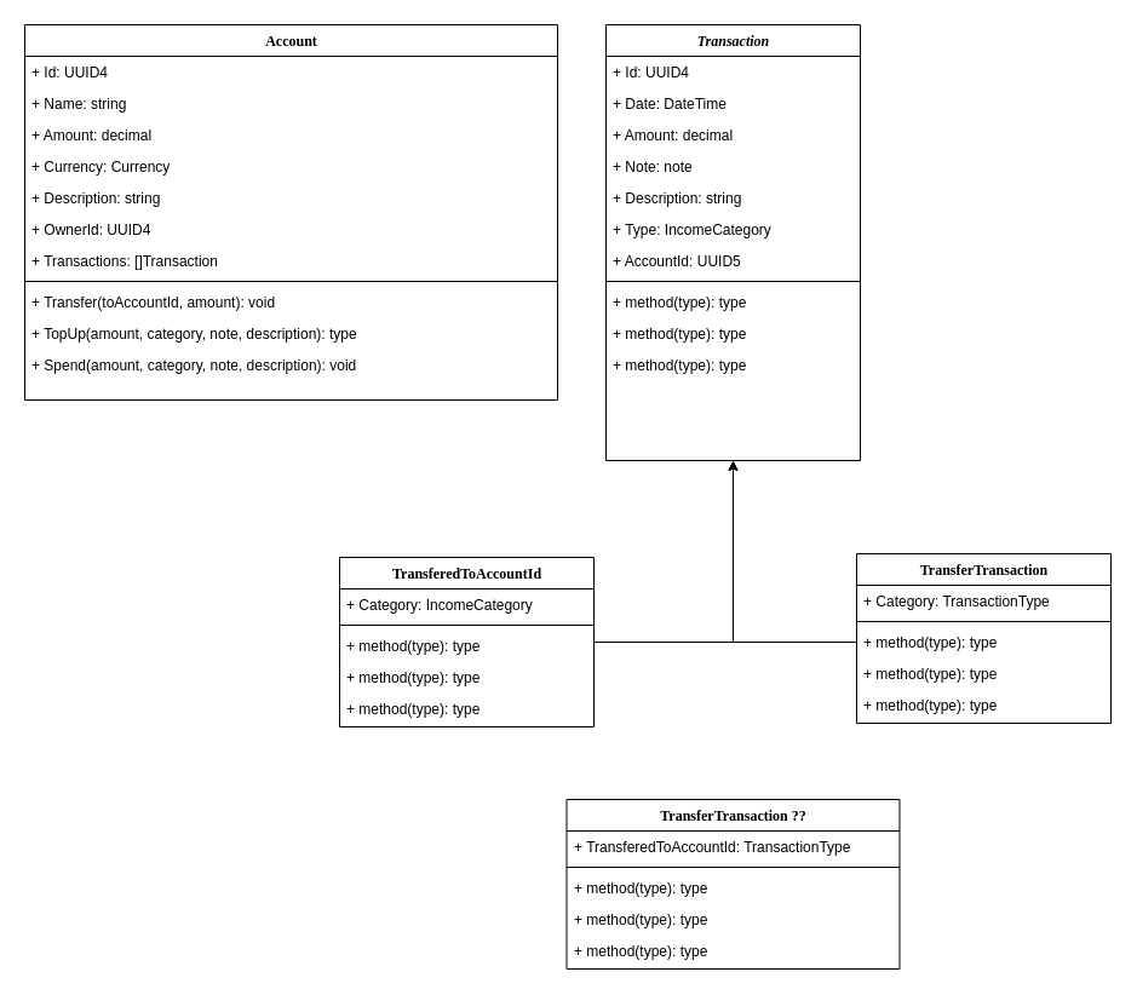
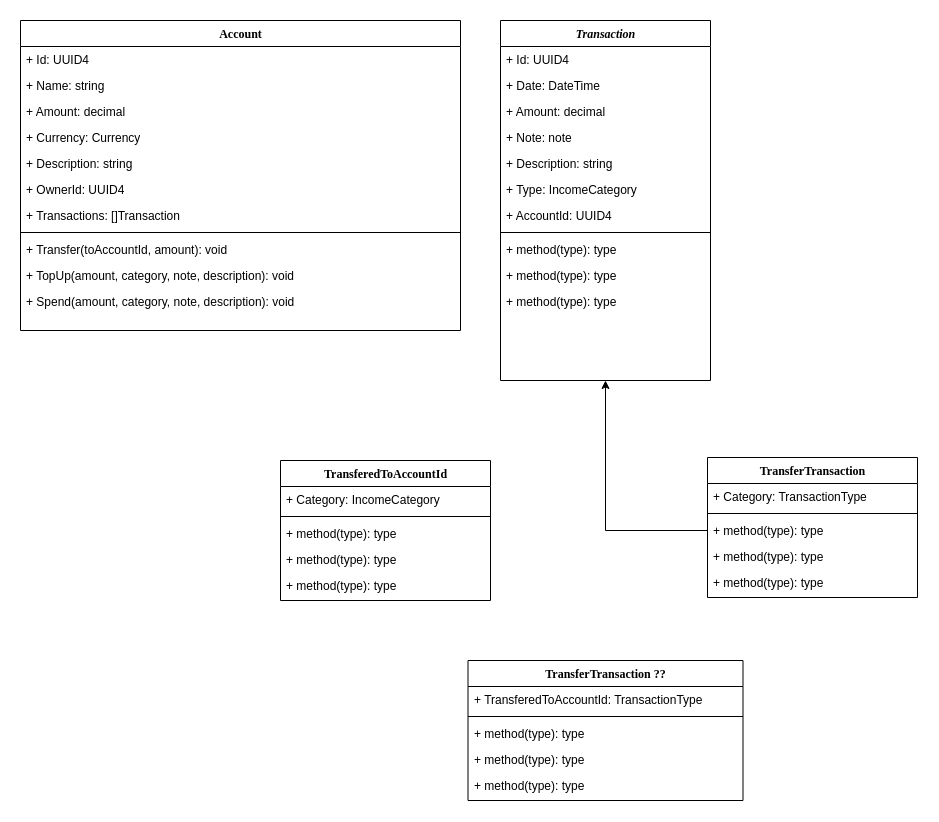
  <mxCell id="0" />
  <mxCell id="1" parent="0" />
  <mxCell id="2" value="Account" style="swimlane;html=1;fontStyle=1;align=center;verticalAlign=top;childLayout=stackLayout;horizontal=1;startSize=26;horizontalStack=0;resizeParent=1;resizeLast=0;collapsible=1;marginBottom=0;swimlaneFillColor=#ffffff;rounded=0;shadow=0;comic=0;labelBackgroundColor=none;strokeWidth=1;fillColor=none;fontFamily=Verdana;fontSize=12" vertex="1" parent="1"><mxGeometry x="20" y="20" width="440" height="310" as="geometry" /></mxCell>
  <mxCell id="3" value="+ Id: UUID4&lt;br&gt;" style="text;html=1;strokeColor=none;fillColor=none;align=left;verticalAlign=top;spacingLeft=4;spacingRight=4;whiteSpace=wrap;overflow=hidden;rotatable=0;points=[[0,0.5],[1,0.5]];portConstraint=eastwest;" vertex="1" parent="2"><mxGeometry y="26" width="440" height="26" as="geometry" /></mxCell>
  <mxCell id="4" value="+ Name: string" style="text;html=1;strokeColor=none;fillColor=none;align=left;verticalAlign=top;spacingLeft=4;spacingRight=4;whiteSpace=wrap;overflow=hidden;rotatable=0;points=[[0,0.5],[1,0.5]];portConstraint=eastwest;" vertex="1" parent="2"><mxGeometry y="52" width="440" height="26" as="geometry" /></mxCell>
  <mxCell id="5" value="+ Amount: decimal" style="text;html=1;strokeColor=none;fillColor=none;align=left;verticalAlign=top;spacingLeft=4;spacingRight=4;whiteSpace=wrap;overflow=hidden;rotatable=0;points=[[0,0.5],[1,0.5]];portConstraint=eastwest;" vertex="1" parent="2"><mxGeometry y="78" width="440" height="26" as="geometry" /></mxCell>
  <mxCell id="6" value="+ Currency: Currency" style="text;html=1;strokeColor=none;fillColor=none;align=left;verticalAlign=top;spacingLeft=4;spacingRight=4;whiteSpace=wrap;overflow=hidden;rotatable=0;points=[[0,0.5],[1,0.5]];portConstraint=eastwest;" vertex="1" parent="2"><mxGeometry y="104" width="440" height="26" as="geometry" /></mxCell>
  <mxCell id="7" value="+ Description: string" style="text;html=1;strokeColor=none;fillColor=none;align=left;verticalAlign=top;spacingLeft=4;spacingRight=4;whiteSpace=wrap;overflow=hidden;rotatable=0;points=[[0,0.5],[1,0.5]];portConstraint=eastwest;" vertex="1" parent="2"><mxGeometry y="130" width="440" height="26" as="geometry" /></mxCell>
  <mxCell id="8" value="+ OwnerId: UUID4" style="text;html=1;strokeColor=none;fillColor=none;align=left;verticalAlign=top;spacingLeft=4;spacingRight=4;whiteSpace=wrap;overflow=hidden;rotatable=0;points=[[0,0.5],[1,0.5]];portConstraint=eastwest;" vertex="1" parent="2"><mxGeometry y="156" width="440" height="26" as="geometry" /></mxCell>
  <mxCell id="9" value="+ Transactions: []Transaction" style="text;html=1;strokeColor=none;fillColor=none;align=left;verticalAlign=top;spacingLeft=4;spacingRight=4;whiteSpace=wrap;overflow=hidden;rotatable=0;points=[[0,0.5],[1,0.5]];portConstraint=eastwest;" vertex="1" parent="2"><mxGeometry y="182" width="440" height="26" as="geometry" /></mxCell>
  <mxCell id="10" value="" style="line;html=1;strokeWidth=1;fillColor=none;align=left;verticalAlign=middle;spacingTop=-1;spacingLeft=3;spacingRight=3;rotatable=0;labelPosition=right;points=[];portConstraint=eastwest;" vertex="1" parent="2"><mxGeometry y="208" width="440" height="8" as="geometry" /></mxCell>
  <mxCell id="11" value="+ Transfer(toAccountId, amount): void" style="text;html=1;strokeColor=none;fillColor=none;align=left;verticalAlign=top;spacingLeft=4;spacingRight=4;whiteSpace=wrap;overflow=hidden;rotatable=0;points=[[0,0.5],[1,0.5]];portConstraint=eastwest;" vertex="1" parent="2"><mxGeometry y="216" width="440" height="26" as="geometry" /></mxCell>
- <mxCell id="12" value="+ TopUp(amount, category, note, description): type" style="text;html=1;strokeColor=none;fillColor=none;align=left;verticalAlign=top;spacingLeft=4;spacingRight=4;whiteSpace=wrap;overflow=hidden;rotatable=0;points=[[0,0.5],[1,0.5]];portConstraint=eastwest;" vertex="1" parent="2"><mxGeometry y="242" width="440" height="26" as="geometry" /></mxCell>
+ <mxCell id="12" value="+ TopUp(amount, category, note, description): void" style="text;html=1;strokeColor=none;fillColor=none;align=left;verticalAlign=top;spacingLeft=4;spacingRight=4;whiteSpace=wrap;overflow=hidden;rotatable=0;points=[[0,0.5],[1,0.5]];portConstraint=eastwest;" vertex="1" parent="2"><mxGeometry y="242" width="440" height="26" as="geometry" /></mxCell>
  <mxCell id="13" value="+ Spend(amount, category, note, description): void" style="text;html=1;strokeColor=none;fillColor=none;align=left;verticalAlign=top;spacingLeft=4;spacingRight=4;whiteSpace=wrap;overflow=hidden;rotatable=0;points=[[0,0.5],[1,0.5]];portConstraint=eastwest;" vertex="1" parent="2"><mxGeometry y="268" width="440" height="26" as="geometry" /></mxCell>
  <mxCell id="14" value="&lt;i&gt;Transaction&lt;/i&gt;" style="swimlane;html=1;fontStyle=1;align=center;verticalAlign=top;childLayout=stackLayout;horizontal=1;startSize=26;horizontalStack=0;resizeParent=1;resizeLast=0;collapsible=1;marginBottom=0;swimlaneFillColor=#ffffff;rounded=0;shadow=0;comic=0;labelBackgroundColor=none;strokeWidth=1;fillColor=none;fontFamily=Verdana;fontSize=12" vertex="1" parent="1"><mxGeometry x="500" y="20" width="210" height="360" as="geometry" /></mxCell>
  <mxCell id="15" value="+ Id: UUID4" style="text;html=1;strokeColor=none;fillColor=none;align=left;verticalAlign=top;spacingLeft=4;spacingRight=4;whiteSpace=wrap;overflow=hidden;rotatable=0;points=[[0,0.5],[1,0.5]];portConstraint=eastwest;" vertex="1" parent="14"><mxGeometry y="26" width="210" height="26" as="geometry" /></mxCell>
  <mxCell id="16" value="+ Date: DateTime" style="text;html=1;strokeColor=none;fillColor=none;align=left;verticalAlign=top;spacingLeft=4;spacingRight=4;whiteSpace=wrap;overflow=hidden;rotatable=0;points=[[0,0.5],[1,0.5]];portConstraint=eastwest;" vertex="1" parent="14"><mxGeometry y="52" width="210" height="26" as="geometry" /></mxCell>
  <mxCell id="17" value="+ Amount: decimal" style="text;html=1;strokeColor=none;fillColor=none;align=left;verticalAlign=top;spacingLeft=4;spacingRight=4;whiteSpace=wrap;overflow=hidden;rotatable=0;points=[[0,0.5],[1,0.5]];portConstraint=eastwest;" vertex="1" parent="14"><mxGeometry y="78" width="210" height="26" as="geometry" /></mxCell>
  <mxCell id="18" value="+ Note: note" style="text;html=1;strokeColor=none;fillColor=none;align=left;verticalAlign=top;spacingLeft=4;spacingRight=4;whiteSpace=wrap;overflow=hidden;rotatable=0;points=[[0,0.5],[1,0.5]];portConstraint=eastwest;" vertex="1" parent="14"><mxGeometry y="104" width="210" height="26" as="geometry" /></mxCell>
  <mxCell id="19" value="+ Description: string" style="text;html=1;strokeColor=none;fillColor=none;align=left;verticalAlign=top;spacingLeft=4;spacingRight=4;whiteSpace=wrap;overflow=hidden;rotatable=0;points=[[0,0.5],[1,0.5]];portConstraint=eastwest;" vertex="1" parent="14"><mxGeometry y="130" width="210" height="26" as="geometry" /></mxCell>
  <mxCell id="20" value="+ Type: IncomeCategory" style="text;html=1;strokeColor=none;fillColor=none;align=left;verticalAlign=top;spacingLeft=4;spacingRight=4;whiteSpace=wrap;overflow=hidden;rotatable=0;points=[[0,0.5],[1,0.5]];portConstraint=eastwest;" vertex="1" parent="14"><mxGeometry y="156" width="210" height="26" as="geometry" /></mxCell>
- <mxCell id="21" value="+ AccountId: UUID5" style="text;html=1;strokeColor=none;fillColor=none;align=left;verticalAlign=top;spacingLeft=4;spacingRight=4;whiteSpace=wrap;overflow=hidden;rotatable=0;points=[[0,0.5],[1,0.5]];portConstraint=eastwest;" vertex="1" parent="14"><mxGeometry y="182" width="210" height="26" as="geometry" /></mxCell>
+ <mxCell id="21" value="+ AccountId: UUID4" style="text;html=1;strokeColor=none;fillColor=none;align=left;verticalAlign=top;spacingLeft=4;spacingRight=4;whiteSpace=wrap;overflow=hidden;rotatable=0;points=[[0,0.5],[1,0.5]];portConstraint=eastwest;" vertex="1" parent="14"><mxGeometry y="182" width="210" height="26" as="geometry" /></mxCell>
  <mxCell id="22" value="" style="line;html=1;strokeWidth=1;fillColor=none;align=left;verticalAlign=middle;spacingTop=-1;spacingLeft=3;spacingRight=3;rotatable=0;labelPosition=right;points=[];portConstraint=eastwest;" vertex="1" parent="14"><mxGeometry y="208" width="210" height="8" as="geometry" /></mxCell>
  <mxCell id="23" value="+ method(type): type" style="text;html=1;strokeColor=none;fillColor=none;align=left;verticalAlign=top;spacingLeft=4;spacingRight=4;whiteSpace=wrap;overflow=hidden;rotatable=0;points=[[0,0.5],[1,0.5]];portConstraint=eastwest;" vertex="1" parent="14"><mxGeometry y="216" width="210" height="26" as="geometry" /></mxCell>
  <mxCell id="24" value="+ method(type): type" style="text;html=1;strokeColor=none;fillColor=none;align=left;verticalAlign=top;spacingLeft=4;spacingRight=4;whiteSpace=wrap;overflow=hidden;rotatable=0;points=[[0,0.5],[1,0.5]];portConstraint=eastwest;" vertex="1" parent="14"><mxGeometry y="242" width="210" height="26" as="geometry" /></mxCell>
  <mxCell id="25" value="+ method(type): type" style="text;html=1;strokeColor=none;fillColor=none;align=left;verticalAlign=top;spacingLeft=4;spacingRight=4;whiteSpace=wrap;overflow=hidden;rotatable=0;points=[[0,0.5],[1,0.5]];portConstraint=eastwest;" vertex="1" parent="14"><mxGeometry y="268" width="210" height="26" as="geometry" /></mxCell>
- <mxCell id="26" style="edgeStyle=orthogonalEdgeStyle;rounded=0;orthogonalLoop=1;jettySize=auto;html=1;entryX=0.5;entryY=1;entryDx=0;entryDy=0;" edge="1" parent="1" source="27" target="14"><mxGeometry relative="1" as="geometry" /></mxCell>
  <mxCell id="27" value="TransferedToAccountId" style="swimlane;html=1;fontStyle=1;align=center;verticalAlign=top;childLayout=stackLayout;horizontal=1;startSize=26;horizontalStack=0;resizeParent=1;resizeLast=0;collapsible=1;marginBottom=0;swimlaneFillColor=#ffffff;rounded=0;shadow=0;comic=0;labelBackgroundColor=none;strokeWidth=1;fillColor=none;fontFamily=Verdana;fontSize=12" vertex="1" parent="1"><mxGeometry x="280" y="460" width="210" height="140" as="geometry" /></mxCell>
  <mxCell id="28" value="+ Category: IncomeCategory" style="text;html=1;strokeColor=none;fillColor=none;align=left;verticalAlign=top;spacingLeft=4;spacingRight=4;whiteSpace=wrap;overflow=hidden;rotatable=0;points=[[0,0.5],[1,0.5]];portConstraint=eastwest;" vertex="1" parent="27"><mxGeometry y="26" width="210" height="26" as="geometry" /></mxCell>
  <mxCell id="29" value="" style="line;html=1;strokeWidth=1;fillColor=none;align=left;verticalAlign=middle;spacingTop=-1;spacingLeft=3;spacingRight=3;rotatable=0;labelPosition=right;points=[];portConstraint=eastwest;" vertex="1" parent="27"><mxGeometry y="52" width="210" height="8" as="geometry" /></mxCell>
  <mxCell id="30" value="+ method(type): type" style="text;html=1;strokeColor=none;fillColor=none;align=left;verticalAlign=top;spacingLeft=4;spacingRight=4;whiteSpace=wrap;overflow=hidden;rotatable=0;points=[[0,0.5],[1,0.5]];portConstraint=eastwest;" vertex="1" parent="27"><mxGeometry y="60" width="210" height="26" as="geometry" /></mxCell>
  <mxCell id="31" value="+ method(type): type" style="text;html=1;strokeColor=none;fillColor=none;align=left;verticalAlign=top;spacingLeft=4;spacingRight=4;whiteSpace=wrap;overflow=hidden;rotatable=0;points=[[0,0.5],[1,0.5]];portConstraint=eastwest;" vertex="1" parent="27"><mxGeometry y="86" width="210" height="26" as="geometry" /></mxCell>
  <mxCell id="32" value="+ method(type): type" style="text;html=1;strokeColor=none;fillColor=none;align=left;verticalAlign=top;spacingLeft=4;spacingRight=4;whiteSpace=wrap;overflow=hidden;rotatable=0;points=[[0,0.5],[1,0.5]];portConstraint=eastwest;" vertex="1" parent="27"><mxGeometry y="112" width="210" height="26" as="geometry" /></mxCell>
  <mxCell id="33" value="TransferTransaction" style="swimlane;html=1;fontStyle=1;align=center;verticalAlign=top;childLayout=stackLayout;horizontal=1;startSize=26;horizontalStack=0;resizeParent=1;resizeLast=0;collapsible=1;marginBottom=0;swimlaneFillColor=#ffffff;rounded=0;shadow=0;comic=0;labelBackgroundColor=none;strokeWidth=1;fillColor=none;fontFamily=Verdana;fontSize=12" vertex="1" parent="1"><mxGeometry x="707" y="457" width="210" height="140" as="geometry" /></mxCell>
  <mxCell id="34" value="+ Category: TransactionType" style="text;html=1;strokeColor=none;fillColor=none;align=left;verticalAlign=top;spacingLeft=4;spacingRight=4;whiteSpace=wrap;overflow=hidden;rotatable=0;points=[[0,0.5],[1,0.5]];portConstraint=eastwest;" vertex="1" parent="33"><mxGeometry y="26" width="210" height="26" as="geometry" /></mxCell>
  <mxCell id="35" value="" style="line;html=1;strokeWidth=1;fillColor=none;align=left;verticalAlign=middle;spacingTop=-1;spacingLeft=3;spacingRight=3;rotatable=0;labelPosition=right;points=[];portConstraint=eastwest;" vertex="1" parent="33"><mxGeometry y="52" width="210" height="8" as="geometry" /></mxCell>
  <mxCell id="36" value="+ method(type): type" style="text;html=1;strokeColor=none;fillColor=none;align=left;verticalAlign=top;spacingLeft=4;spacingRight=4;whiteSpace=wrap;overflow=hidden;rotatable=0;points=[[0,0.5],[1,0.5]];portConstraint=eastwest;" vertex="1" parent="33"><mxGeometry y="60" width="210" height="26" as="geometry" /></mxCell>
  <mxCell id="37" value="+ method(type): type" style="text;html=1;strokeColor=none;fillColor=none;align=left;verticalAlign=top;spacingLeft=4;spacingRight=4;whiteSpace=wrap;overflow=hidden;rotatable=0;points=[[0,0.5],[1,0.5]];portConstraint=eastwest;" vertex="1" parent="33"><mxGeometry y="86" width="210" height="26" as="geometry" /></mxCell>
  <mxCell id="38" value="+ method(type): type" style="text;html=1;strokeColor=none;fillColor=none;align=left;verticalAlign=top;spacingLeft=4;spacingRight=4;whiteSpace=wrap;overflow=hidden;rotatable=0;points=[[0,0.5],[1,0.5]];portConstraint=eastwest;" vertex="1" parent="33"><mxGeometry y="112" width="210" height="26" as="geometry" /></mxCell>
  <mxCell id="39" style="edgeStyle=orthogonalEdgeStyle;rounded=0;orthogonalLoop=1;jettySize=auto;html=1;entryX=0.5;entryY=1;entryDx=0;entryDy=0;" edge="1" parent="1" source="36" target="14"><mxGeometry relative="1" as="geometry" /></mxCell>
  <mxCell id="40" value="TransferTransaction ??" style="swimlane;html=1;fontStyle=1;align=center;verticalAlign=top;childLayout=stackLayout;horizontal=1;startSize=26;horizontalStack=0;resizeParent=1;resizeLast=0;collapsible=1;marginBottom=0;swimlaneFillColor=#ffffff;rounded=0;shadow=0;comic=0;labelBackgroundColor=none;strokeWidth=1;fillColor=none;fontFamily=Verdana;fontSize=12" vertex="1" parent="1"><mxGeometry x="467.5" y="660" width="275" height="140" as="geometry" /></mxCell>
  <mxCell id="41" value="+ TransferedToAccountId: TransactionType" style="text;html=1;strokeColor=none;fillColor=none;align=left;verticalAlign=top;spacingLeft=4;spacingRight=4;whiteSpace=wrap;overflow=hidden;rotatable=0;points=[[0,0.5],[1,0.5]];portConstraint=eastwest;" vertex="1" parent="40"><mxGeometry y="26" width="275" height="26" as="geometry" /></mxCell>
  <mxCell id="42" value="" style="line;html=1;strokeWidth=1;fillColor=none;align=left;verticalAlign=middle;spacingTop=-1;spacingLeft=3;spacingRight=3;rotatable=0;labelPosition=right;points=[];portConstraint=eastwest;" vertex="1" parent="40"><mxGeometry y="52" width="275" height="8" as="geometry" /></mxCell>
  <mxCell id="43" value="+ method(type): type" style="text;html=1;strokeColor=none;fillColor=none;align=left;verticalAlign=top;spacingLeft=4;spacingRight=4;whiteSpace=wrap;overflow=hidden;rotatable=0;points=[[0,0.5],[1,0.5]];portConstraint=eastwest;" vertex="1" parent="40"><mxGeometry y="60" width="275" height="26" as="geometry" /></mxCell>
  <mxCell id="44" value="+ method(type): type" style="text;html=1;strokeColor=none;fillColor=none;align=left;verticalAlign=top;spacingLeft=4;spacingRight=4;whiteSpace=wrap;overflow=hidden;rotatable=0;points=[[0,0.5],[1,0.5]];portConstraint=eastwest;" vertex="1" parent="40"><mxGeometry y="86" width="275" height="26" as="geometry" /></mxCell>
  <mxCell id="45" value="+ method(type): type" style="text;html=1;strokeColor=none;fillColor=none;align=left;verticalAlign=top;spacingLeft=4;spacingRight=4;whiteSpace=wrap;overflow=hidden;rotatable=0;points=[[0,0.5],[1,0.5]];portConstraint=eastwest;" vertex="1" parent="40"><mxGeometry y="112" width="275" height="26" as="geometry" /></mxCell>
